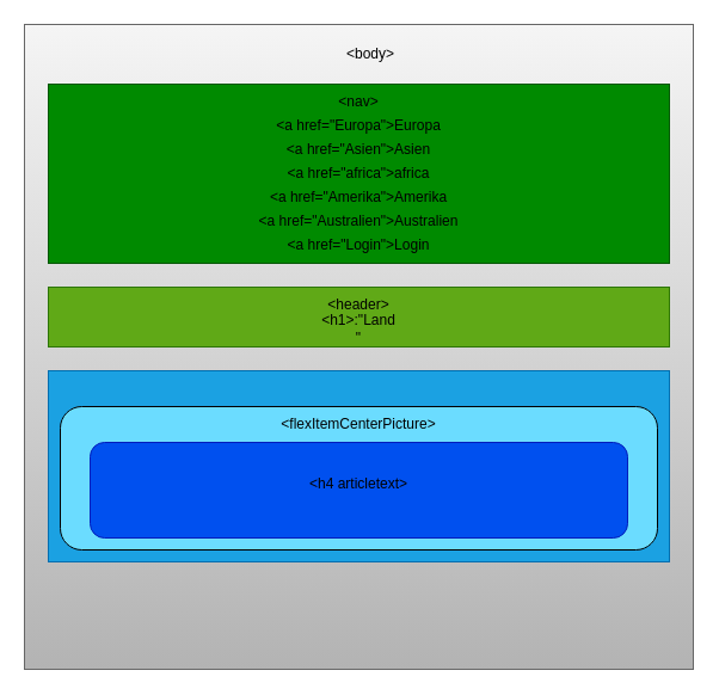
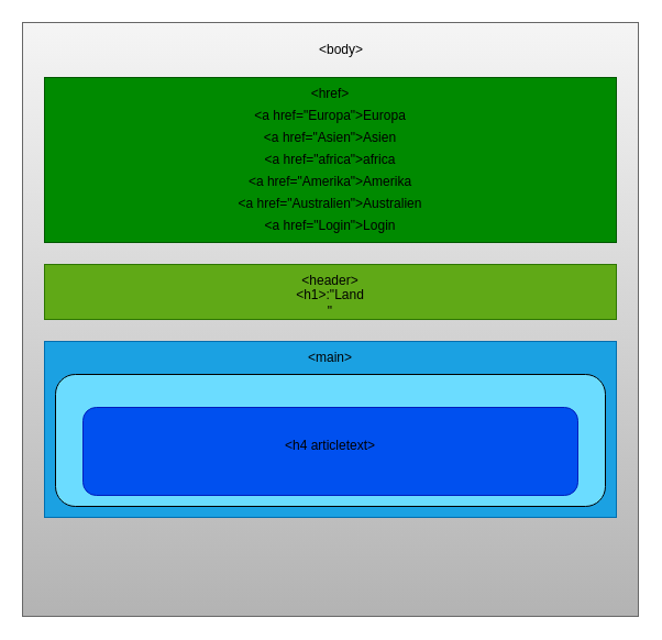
  <mxCell id="0" />
  <mxCell id="1" parent="0" />
  <mxCell id="2" value="" style="rounded=0;whiteSpace=wrap;html=1;fillColor=#f5f5f5;gradientColor=#b3b3b3;strokeColor=#666666;" vertex="1" parent="1"><mxGeometry x="20" y="20" width="560" height="450" as="geometry" /></mxCell>
  <mxCell id="3" value="" style="rounded=0;whiteSpace=wrap;html=1;fillColor=#f5f5f5;gradientColor=#b3b3b3;strokeColor=#666666;" vertex="1" parent="1"><mxGeometry x="20" y="20" width="560" height="530" as="geometry" /></mxCell>
  <mxCell id="4" value="" style="rounded=0;whiteSpace=wrap;html=1;fillColor=#008a00;fontColor=#ffffff;strokeColor=#005700;" vertex="1" parent="1"><mxGeometry x="40" y="70" width="520" height="150" as="geometry" /></mxCell>
  <mxCell id="5" value="" style="rounded=0;whiteSpace=wrap;html=1;fillColor=#f5f5f5;gradientColor=#b3b3b3;strokeColor=#666666;" vertex="1" parent="1"><mxGeometry x="20" y="20" width="560" height="540" as="geometry" /></mxCell>
  <mxCell id="6" value="&amp;lt;body&amp;gt;" style="text;html=1;align=center;verticalAlign=middle;whiteSpace=wrap;rounded=0;fontColor=#000;" vertex="1" parent="1"><mxGeometry x="280" y="30" width="60" height="30" as="geometry" /></mxCell>
  <mxCell id="7" value="" style="rounded=0;whiteSpace=wrap;html=1;fillColor=#008a00;fontColor=#ffffff;strokeColor=#005700;" vertex="1" parent="1"><mxGeometry x="40" y="70" width="520" height="150" as="geometry" /></mxCell>
- <mxCell id="8" value="&amp;lt;nav&amp;gt;" style="text;html=1;strokeColor=none;fillColor=none;align=center;verticalAlign=middle;whiteSpace=wrap;rounded=0;fontColor=#000000;" vertex="1" parent="1"><mxGeometry x="270" y="70" width="60" height="30" as="geometry" /></mxCell>
+ <mxCell id="8" value="&amp;lt;href&amp;gt;" style="text;html=1;strokeColor=none;fillColor=none;align=center;verticalAlign=middle;whiteSpace=wrap;rounded=0;fontColor=#000000;" vertex="1" parent="1"><mxGeometry x="270" y="70" width="60" height="30" as="geometry" /></mxCell>
  <mxCell id="9" value="&amp;lt;a href=&quot;Europa&quot;&amp;gt;Europa" style="text;html=1;strokeColor=none;fillColor=none;align=center;verticalAlign=middle;whiteSpace=wrap;rounded=0;fontColor=#000000;" vertex="1" parent="1"><mxGeometry x="185" y="90" width="230" height="30" as="geometry" /></mxCell>
  <mxCell id="10" value="&amp;lt;a href=&quot;Asien&quot;&amp;gt;Asien" style="text;html=1;strokeColor=none;fillColor=none;align=center;verticalAlign=middle;whiteSpace=wrap;rounded=0;fontColor=#000000;" vertex="1" parent="1"><mxGeometry x="185" y="110" width="230" height="30" as="geometry" /></mxCell>
  <mxCell id="11" value="&amp;lt;a href=&quot;africa&quot;&amp;gt;africa" style="text;html=1;strokeColor=none;fillColor=none;align=center;verticalAlign=middle;whiteSpace=wrap;rounded=0;fontColor=#000000;" vertex="1" parent="1"><mxGeometry x="185" y="130" width="230" height="30" as="geometry" /></mxCell>
  <mxCell id="12" value="&amp;lt;a href=&quot;Amerika&quot;&amp;gt;Amerika" style="text;html=1;strokeColor=none;fillColor=none;align=center;verticalAlign=middle;whiteSpace=wrap;rounded=0;fontColor=#000000;" vertex="1" parent="1"><mxGeometry x="185" y="150" width="230" height="30" as="geometry" /></mxCell>
  <mxCell id="13" value="&amp;lt;a href=&quot;Australien&quot;&amp;gt;Australien" style="text;html=1;strokeColor=none;fillColor=none;align=center;verticalAlign=middle;whiteSpace=wrap;rounded=0;fontColor=#000000;" vertex="1" parent="1"><mxGeometry x="185" y="170" width="230" height="30" as="geometry" /></mxCell>
  <mxCell id="14" value="&amp;lt;a href=&quot;Login&quot;&amp;gt;Login" style="text;html=1;strokeColor=none;fillColor=none;align=center;verticalAlign=middle;whiteSpace=wrap;rounded=0;fontColor=#000000;" vertex="1" parent="1"><mxGeometry x="185" y="190" width="230" height="30" as="geometry" /></mxCell>
  <mxCell id="15" value="" style="rounded=0;whiteSpace=wrap;html=1;fillColor=#60a917;fontColor=#ffffff;strokeColor=#2D7600;" vertex="1" parent="1"><mxGeometry x="40" y="240" width="520" height="50" as="geometry" /></mxCell>
  <mxCell id="16" value="&amp;lt;h1&amp;gt;:&quot;Land&lt;span style=&quot;color: rgba(0, 0, 0, 0); font-family: monospace; font-size: 0px; text-align: start;&quot;&gt;%3CmxGraphModel%3E%3Croot%3E%3CmxCell%20id%3D%220%22%2F%3E%3CmxCell%20id%3D%221%22%20parent%3D%220%22%2F%3E%3CmxCell%20id%3D%222%22%20value%3D%22%22%20style%3D%22rounded%3D0%3BwhiteSpace%3Dwrap%3Bhtml%3D1%3BfontColor%3D%23ffffff%3BfillColor%3D%231ba1e2%3BstrokeColor%3D%23006EAF%3B%22%20vertex%3D%221%22%20parent%3D%221%22%3E%3CmxGeometry%20x%3D%2260%22%20y%3D%22370%22%20width%3D%22520%22%20height%3D%22890%22%20as%3D%22geometry%22%2F%3E%3C%2FmxCell%3E%3CmxCell%20id%3D%223%22%20value%3D%22%26amp%3Blt%3Bmain%26amp%3Bgt%3B%22%20style%3D%22text%3Bhtml%3D1%3BstrokeColor%3Dnone%3BfillColor%3Dnone%3Balign%3Dcenter%3BverticalAlign%3Dmiddle%3BwhiteSpace%3Dwrap%3Brounded%3D0%3BfontColor%3D%23000000%3B%22%20vertex%3D%221%22%20parent%3D%221%22%3E%3CmxGeometry%20x%3D%22290%22%20y%3D%22370%22%20width%3D%2260%22%20height%3D%2230%22%20as%3D%22geometry%22%2F%3E%3C%2FmxCell%3E%3C%2Froot%3E%3C%2FmxGraphModel%3E&lt;/span&gt;&lt;br&gt;&quot;" style="text;html=1;strokeColor=none;fillColor=none;align=center;verticalAlign=middle;whiteSpace=wrap;rounded=0;fontColor=#000000;" vertex="1" parent="1"><mxGeometry x="185" y="260" width="230" height="30" as="geometry" /></mxCell>
  <mxCell id="17" value="&amp;lt;header&amp;gt;" style="text;html=1;strokeColor=none;fillColor=none;align=center;verticalAlign=middle;whiteSpace=wrap;rounded=0;fontColor=#000000;" vertex="1" parent="1"><mxGeometry x="270" y="240" width="60" height="30" as="geometry" /></mxCell>
  <mxCell id="18" value="" style="rounded=0;whiteSpace=wrap;html=1;fontColor=#ffffff;fillColor=#1ba1e2;strokeColor=#006EAF;" vertex="1" parent="1"><mxGeometry x="40" y="310" width="520" height="160" as="geometry" /></mxCell>
+ <mxCell id="19" value="&amp;lt;main&amp;gt;" style="text;html=1;strokeColor=none;fillColor=none;align=center;verticalAlign=middle;whiteSpace=wrap;rounded=0;fontColor=#000000;" vertex="1" parent="1"><mxGeometry x="270" y="310" width="60" height="30" as="geometry" /></mxCell>
  <mxCell id="20" value="" style="rounded=1;whiteSpace=wrap;html=1;fontColor=#000000;fillColor=#6BDCFF;" vertex="1" parent="1"><mxGeometry x="50" y="340" width="500" height="120" as="geometry" /></mxCell>
  <mxCell id="21" value="" style="rounded=1;whiteSpace=wrap;html=1;fontColor=#ffffff;fillColor=#0050ef;strokeColor=#001DBC;" vertex="1" parent="1"><mxGeometry x="75" y="370" width="450" height="80" as="geometry" /></mxCell>
  <mxCell id="22" value="&amp;lt;h4 articletext&amp;gt;" style="text;html=1;strokeColor=none;fillColor=none;align=center;verticalAlign=middle;whiteSpace=wrap;rounded=0;fontColor=#000000;" vertex="1" parent="1"><mxGeometry x="225" y="390" width="150" height="30" as="geometry" /></mxCell>
- <mxCell id="23" value="&amp;lt;flexItemCenterPicture&amp;gt;" style="text;html=1;strokeColor=none;fillColor=none;align=center;verticalAlign=middle;whiteSpace=wrap;rounded=0;fontColor=#000000;" vertex="1" parent="1"><mxGeometry x="225" y="340" width="150" height="30" as="geometry" /></mxCell>
